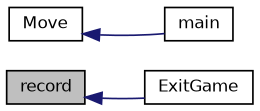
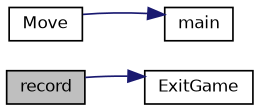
  digraph {
    rankdir=LR
    node [color=black fillcolor=white fontname=Helvetica fontsize=10 shape=record style=filled]
    edge [color=midnightblue dir=back fontname=Helvetica fontsize=10 labelfontname=Helvetica labelfontsize=10 style=solid]
    n1 [fillcolor=grey75 fontcolor=black height=0.2 label=record width=0.4]
    n2 [height=0.2 label=ExitGame width=0.4]
    n3 [height=0.2 label=Move width=0.4]
    n4 [height=0.2 label=main width=0.4]
-   n1 -> n2
-   n3 -> n4
+   n2 -> n1
+   n4 -> n3
  }
